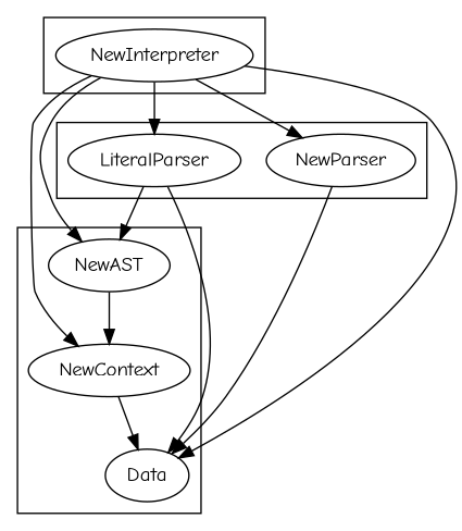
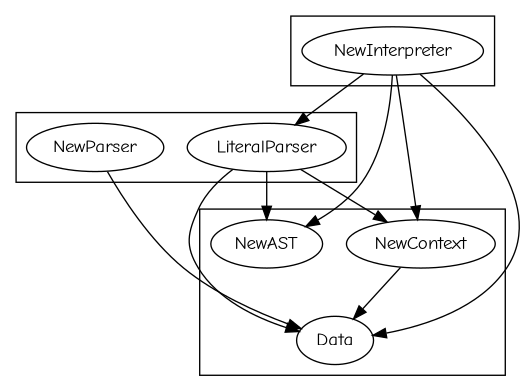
  digraph {
    fontname="Comic Neue"
    node [fontname="Comic Neue"]
    edge [fontname="Comic Neue"]
    NewParser
    LiteralParser
    NewAST
    Data
    NewContext
    NewInterpreter
    subgraph cluster_1 {
      NewParser
      LiteralParser
    }
    subgraph cluster_2 {
      NewAST
      Data
      NewContext
    }
    subgraph cluster_3 {
      NewInterpreter
    }
    NewParser -> Data
    LiteralParser -> NewAST
    LiteralParser -> Data
-   NewAST -> NewContext
+   LiteralParser -> NewContext
    NewContext -> Data
-   NewInterpreter -> NewParser
    NewInterpreter -> LiteralParser
    NewInterpreter -> NewAST
    NewInterpreter -> Data
    NewInterpreter -> NewContext
  }
